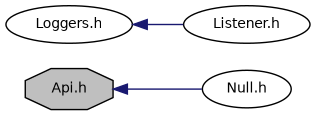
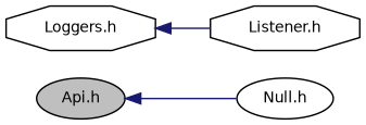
  digraph {
    rankdir=LR
    node [color=black fillcolor=white fontname=Helvetica fontsize=10 shape=ellipse style=filled]
    edge [color=midnightblue dir=back fontname=Helvetica fontsize=10 labelfontname=Helvetica labelfontsize=10 style=solid]
-   n1 [fillcolor=grey75 fontcolor=black height=0.2 label="Api.h" shape=octagon width=0.4]
+   n1 [fillcolor=grey75 fontcolor=black height=0.2 label="Api.h" width=0.4]
    n2 [height=0.2 label="Null.h" width=0.4]
-   n3 [height=0.2 label="Loggers.h" width=0.4]
-   n4 [height=0.2 label="Listener.h" width=0.4]
+   n3 [height=0.2 label="Loggers.h" shape=octagon width=0.4]
+   n4 [height=0.2 label="Listener.h" shape=octagon width=0.4]
    n1 -> n2
    n3 -> n4
  }
